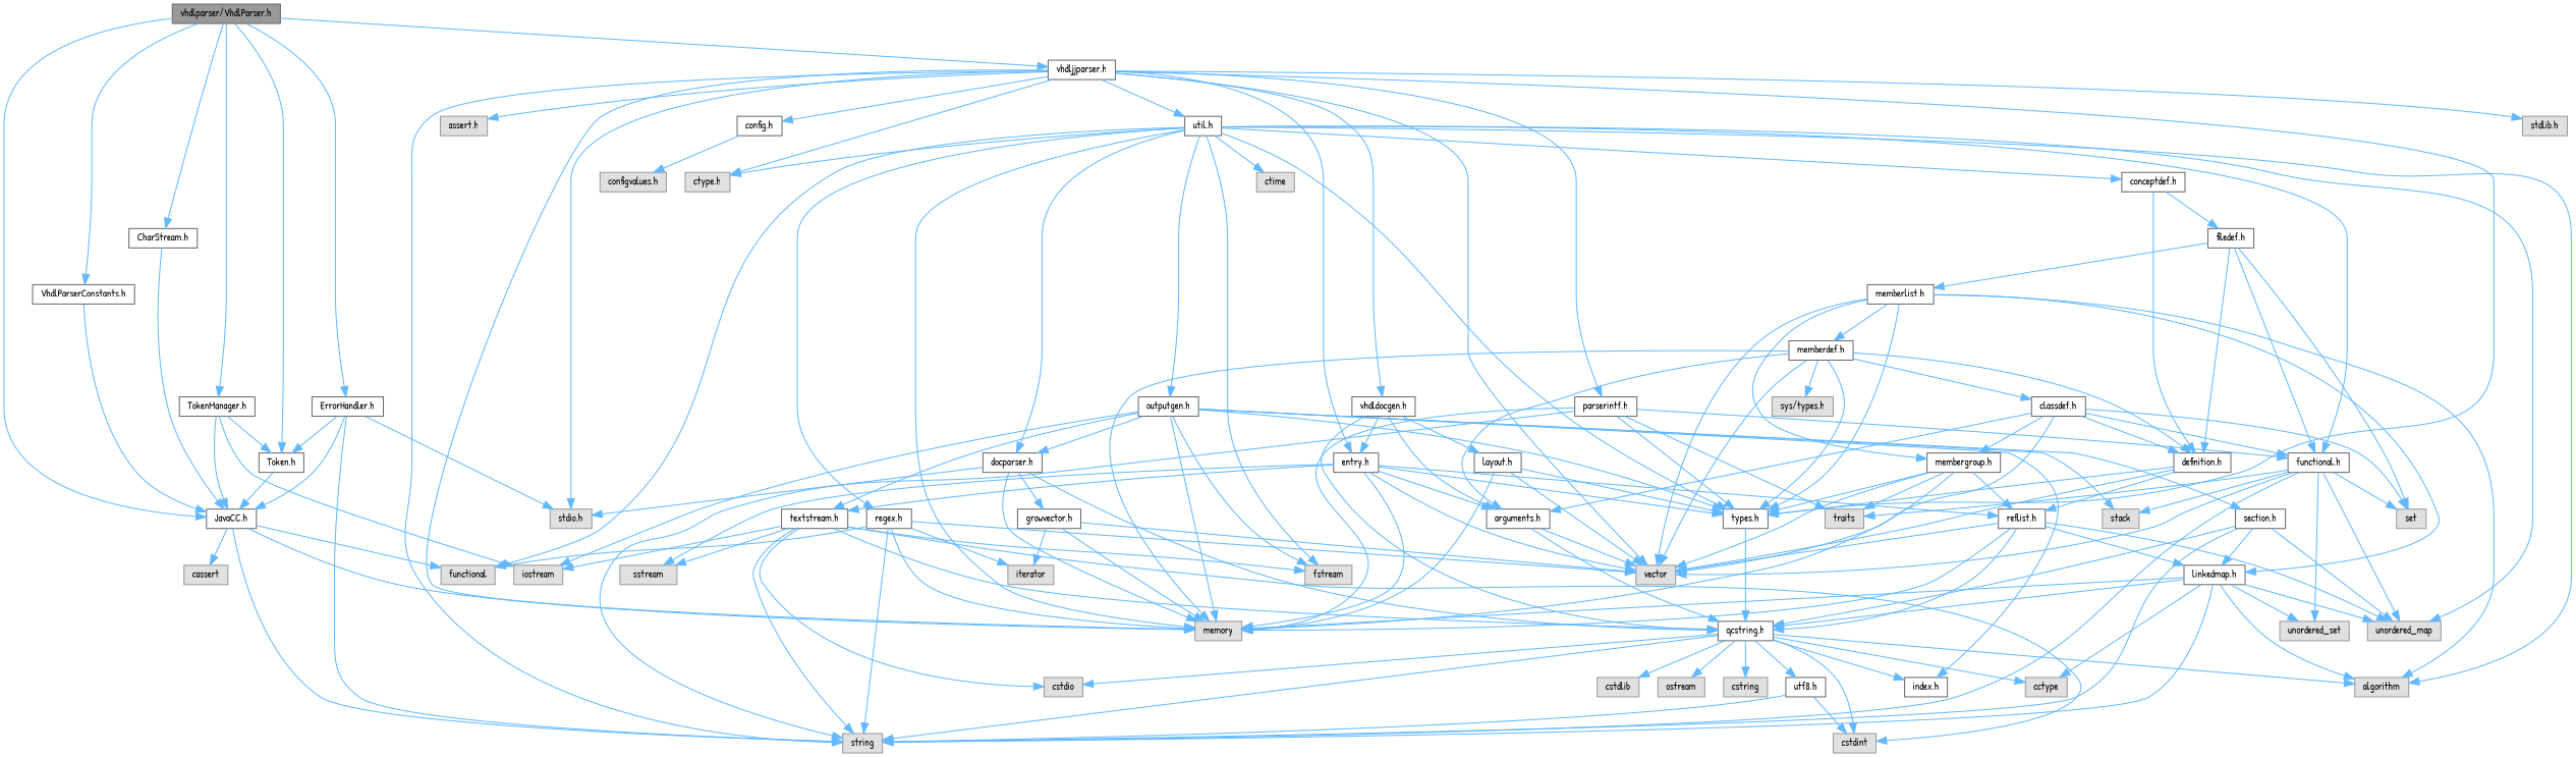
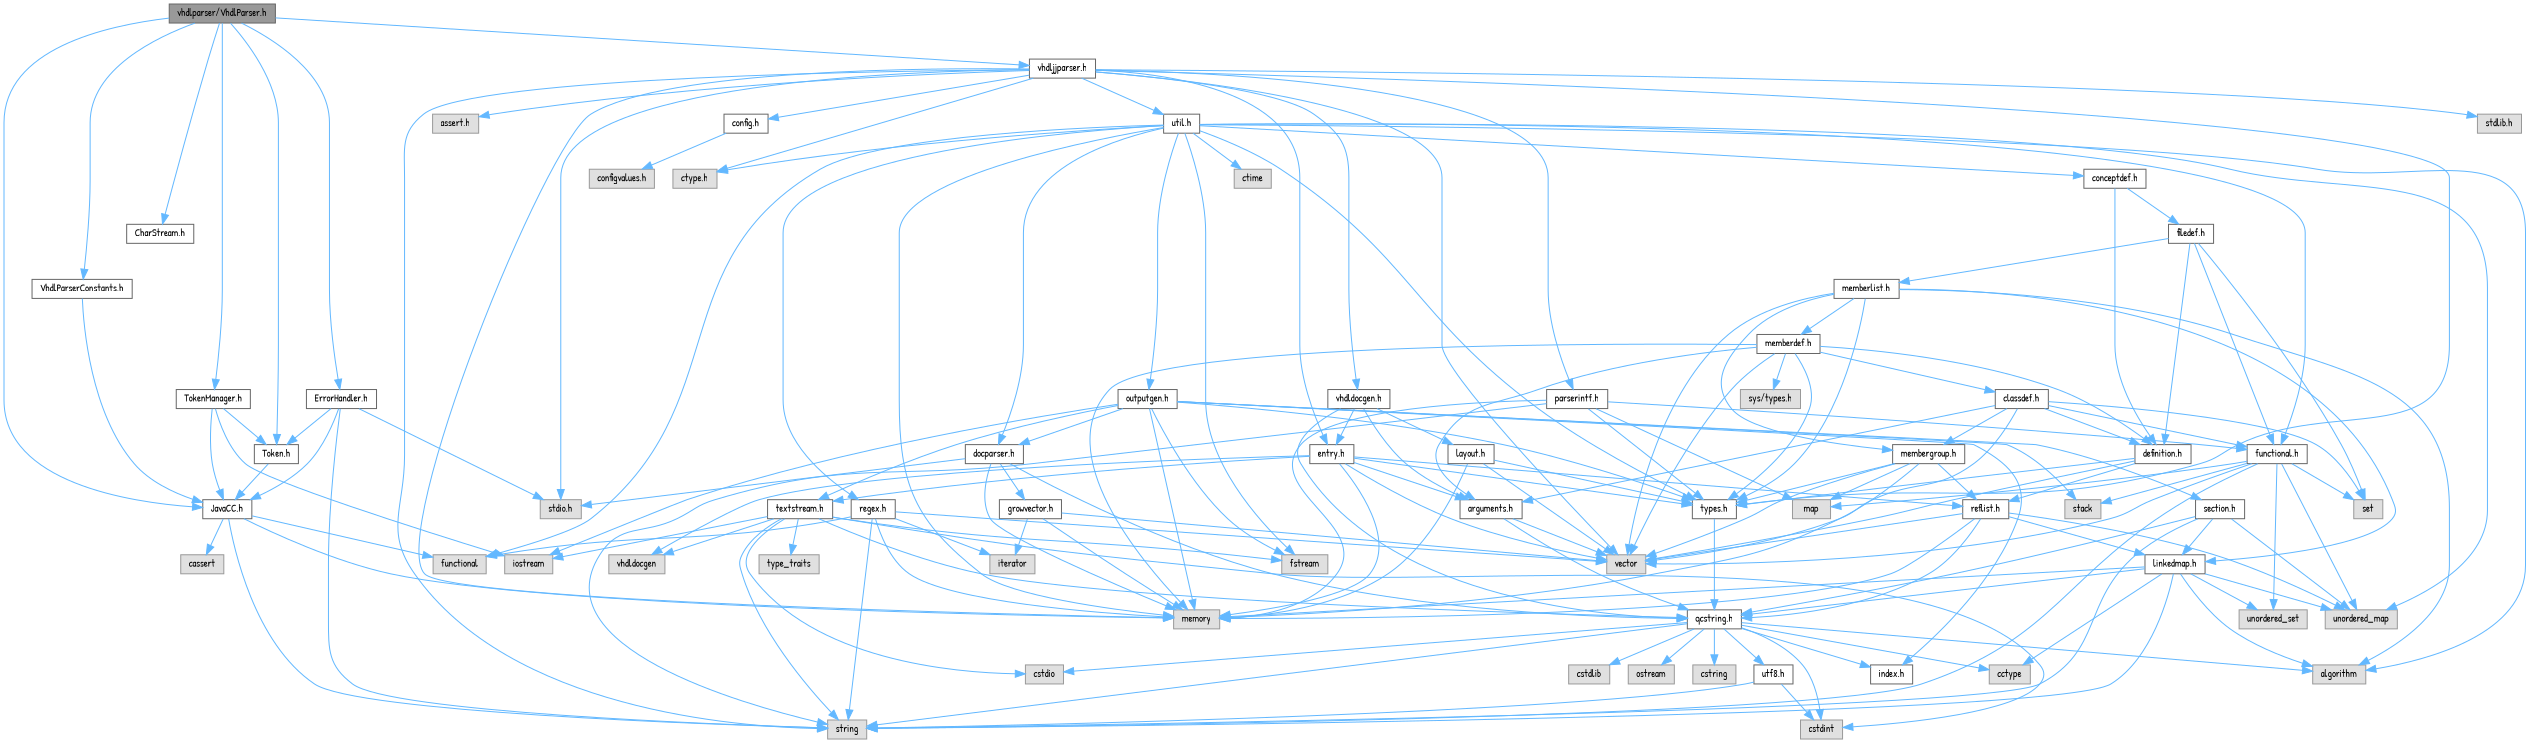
  digraph {
    fontname="Patrick Hand"
    node [color=grey40 fillcolor=white fontname="Patrick Hand" fontsize=10 shape=box style=filled]
    edge [color=steelblue1 fontname="Patrick Hand" fontsize=10 labelfontname=Helvetica labelfontsize=10 style=solid]
    n1 [color=gray40 fillcolor=grey60 fontcolor=black height=0.2 label="vhdlparser/VhdlParser.h" width=0.4]
    n2 [height=0.2 label="JavaCC.h" width=0.4]
    n3 [height=0.2 label="CharStream.h" width=0.4]
    n4 [height=0.2 label="Token.h" width=0.4]
    n5 [height=0.2 label="TokenManager.h" width=0.4]
    n6 [height=0.2 label="vhdljjparser.h" width=0.4]
    n7 [height=0.2 label="VhdlParserConstants.h" width=0.4]
    n8 [height=0.2 label="ErrorHandler.h" width=0.4]
    n9 [color=grey60 fillcolor="#E0E0E0" height=0.2 label=string width=0.4]
    n10 [color=grey60 fillcolor="#E0E0E0" height=0.2 label=memory width=0.4]
    n11 [color=grey60 fillcolor="#E0E0E0" height=0.2 label=cassert width=0.4]
    n12 [color=grey60 fillcolor="#E0E0E0" height=0.2 label=functional width=0.4]
    n13 [color=grey60 fillcolor="#E0E0E0" height=0.2 label=iostream width=0.4]
    n14 [color=grey60 fillcolor="#E0E0E0" height=0.2 label=vector width=0.4]
    n15 [height=0.2 label="parserintf.h" width=0.4]
    n16 [height=0.2 label="types.h" width=0.4]
    n17 [color=grey60 fillcolor="#E0E0E0" height=0.2 label="stdio.h" width=0.4]
    n18 [color=grey60 fillcolor="#E0E0E0" height=0.2 label="stdlib.h" width=0.4]
    n19 [color=grey60 fillcolor="#E0E0E0" height=0.2 label="assert.h" width=0.4]
    n20 [color=grey60 fillcolor="#E0E0E0" height=0.2 label="ctype.h" width=0.4]
    n21 [height=0.2 label="entry.h" width=0.4]
    n22 [height=0.2 label="vhdldocgen.h" width=0.4]
    n23 [height=0.2 label="config.h" width=0.4]
    n24 [height=0.2 label="util.h" width=0.4]
-   n25 [color=grey60 fillcolor="#E0E0E0" height=0.2 label=traits width=0.4]
+   n25 [color=grey60 fillcolor="#E0E0E0" height=0.2 label=map width=0.4]
    n26 [height=0.2 label="functional.h" width=0.4]
    n27 [height=0.2 label="qcstring.h" width=0.4]
-   n28 [color=grey60 fillcolor="#E0E0E0" height=0.2 label=sstream width=0.4]
+   n28 [color=grey60 fillcolor="#E0E0E0" height=0.2 label=vhdldocgen width=0.4]
    n29 [height=0.2 label="arguments.h" width=0.4]
    n30 [height=0.2 label="reflist.h" width=0.4]
    n31 [height=0.2 label="textstream.h" width=0.4]
    n32 [height=0.2 label="layout.h" width=0.4]
    n33 [color=grey60 fillcolor="#E0E0E0" height=0.2 label="configvalues.h" width=0.4]
    n34 [color=grey60 fillcolor="#E0E0E0" height=0.2 label=algorithm width=0.4]
    n35 [color=grey60 fillcolor="#E0E0E0" height=0.2 label=unordered_map width=0.4]
    n36 [color=grey60 fillcolor="#E0E0E0" height=0.2 label=fstream width=0.4]
    n37 [color=grey60 fillcolor="#E0E0E0" height=0.2 label=ctime width=0.4]
    n38 [height=0.2 label="docparser.h" width=0.4]
    n39 [height=0.2 label="outputgen.h" width=0.4]
    n40 [height=0.2 label="regex.h" width=0.4]
    n41 [height=0.2 label="conceptdef.h" width=0.4]
    n42 [color=grey60 fillcolor="#E0E0E0" height=0.2 label=set width=0.4]
    n43 [color=grey60 fillcolor="#E0E0E0" height=0.2 label=unordered_set width=0.4]
    n44 [color=grey60 fillcolor="#E0E0E0" height=0.2 label=stack width=0.4]
    n45 [color=grey60 fillcolor="#E0E0E0" height=0.2 label=cctype width=0.4]
    n46 [color=grey60 fillcolor="#E0E0E0" height=0.2 label=cstring width=0.4]
    n47 [color=grey60 fillcolor="#E0E0E0" height=0.2 label=cstdio width=0.4]
    n48 [color=grey60 fillcolor="#E0E0E0" height=0.2 label=cstdlib width=0.4]
    n49 [color=grey60 fillcolor="#E0E0E0" height=0.2 label=cstdint width=0.4]
    n50 [color=grey60 fillcolor="#E0E0E0" height=0.2 label=ostream width=0.4]
    n51 [height=0.2 label="utf8.h" width=0.4]
    n52 [height=0.2 label="index.h" width=0.4]
    n53 [height=0.2 label="linkedmap.h" width=0.4]
+   n54 [color=grey60 fillcolor="#E0E0E0" height=0.2 label=type_traits width=0.4]
    n55 [height=0.2 label="growvector.h" width=0.4]
    n56 [height=0.2 label="section.h" width=0.4]
    n57 [color=grey60 fillcolor="#E0E0E0" height=0.2 label=iterator width=0.4]
    n58 [height=0.2 label="definition.h" width=0.4]
    n59 [height=0.2 label="filedef.h" width=0.4]
    n60 [height=0.2 label="memberlist.h" width=0.4]
    n61 [height=0.2 label="memberdef.h" width=0.4]
    n62 [height=0.2 label="membergroup.h" width=0.4]
    n63 [color=grey60 fillcolor="#E0E0E0" height=0.2 label="sys/types.h" width=0.4]
    n64 [height=0.2 label="classdef.h" width=0.4]
    n1 -> n2
    n1 -> n3
    n1 -> n4
    n1 -> n5
    n1 -> n6
    n1 -> n7
    n1 -> n8
    n2 -> n9
    n2 -> n10
    n2 -> n11
    n2 -> n12
-   n3 -> n2
    n4 -> n2
    n5 -> n2
    n5 -> n4
    n5 -> n13
    n6 -> n9
    n6 -> n10
    n6 -> n14
    n6 -> n15
    n6 -> n16
    n6 -> n17
    n6 -> n18
    n6 -> n19
    n6 -> n20
    n6 -> n21
    n6 -> n22
    n6 -> n23
    n6 -> n24
    n7 -> n2
    n8 -> n2
    n8 -> n4
    n8 -> n9
    n8 -> n17
    n15 -> n9
    n15 -> n10
    n15 -> n16
    n15 -> n25
    n15 -> n26
    n16 -> n27
    n21 -> n10
    n21 -> n14
    n21 -> n16
    n21 -> n28
    n21 -> n29
    n21 -> n30
    n21 -> n31
    n22 -> n21
    n22 -> n27
    n22 -> n29
    n22 -> n32
    n23 -> n33
    n24 -> n10
    n24 -> n12
    n24 -> n16
    n24 -> n20
    n24 -> n26
    n24 -> n34
    n24 -> n35
    n24 -> n36
    n24 -> n37
    n24 -> n38
    n24 -> n39
    n24 -> n40
    n24 -> n41
    n26 -> n9
    n26 -> n14
    n26 -> n25
    n26 -> n35
    n26 -> n42
    n26 -> n43
    n26 -> n44
    n27 -> n9
    n27 -> n34
    n27 -> n45
    n27 -> n46
    n27 -> n47
    n27 -> n48
    n27 -> n49
    n27 -> n50
    n27 -> n51
    n27 -> n52
    n29 -> n14
    n29 -> n27
    n30 -> n10
    n30 -> n14
    n30 -> n27
    n30 -> n35
    n30 -> n53
    n31 -> n9
    n31 -> n13
    n31 -> n27
    n31 -> n28
    n31 -> n36
    n31 -> n47
    n31 -> n49
+   n31 -> n54
    n32 -> n10
    n32 -> n14
    n32 -> n16
    n38 -> n10
    n38 -> n17
    n38 -> n27
    n38 -> n55
    n39 -> n10
    n39 -> n13
    n39 -> n16
    n39 -> n31
    n39 -> n36
    n39 -> n38
    n39 -> n44
    n39 -> n52
    n39 -> n56
    n40 -> n9
    n40 -> n10
    n40 -> n12
    n40 -> n14
    n40 -> n57
    n41 -> n58
    n41 -> n59
    n51 -> n9
    n51 -> n49
    n53 -> n9
    n53 -> n10
    n53 -> n27
    n53 -> n34
    n53 -> n35
    n53 -> n43
    n53 -> n45
    n55 -> n10
    n55 -> n14
    n55 -> n57
    n56 -> n9
    n56 -> n27
    n56 -> n35
    n56 -> n53
    n58 -> n14
    n58 -> n16
    n58 -> n30
    n59 -> n26
    n59 -> n42
    n59 -> n58
    n59 -> n60
    n60 -> n14
    n60 -> n16
    n60 -> n34
    n60 -> n53
    n60 -> n61
    n60 -> n62
    n61 -> n10
    n61 -> n14
    n61 -> n16
    n61 -> n29
    n61 -> n58
    n61 -> n63
    n61 -> n64
    n62 -> n10
    n62 -> n14
    n62 -> n16
    n62 -> n25
    n62 -> n30
    n64 -> n14
    n64 -> n26
    n64 -> n29
    n64 -> n42
    n64 -> n58
    n64 -> n62
  }
